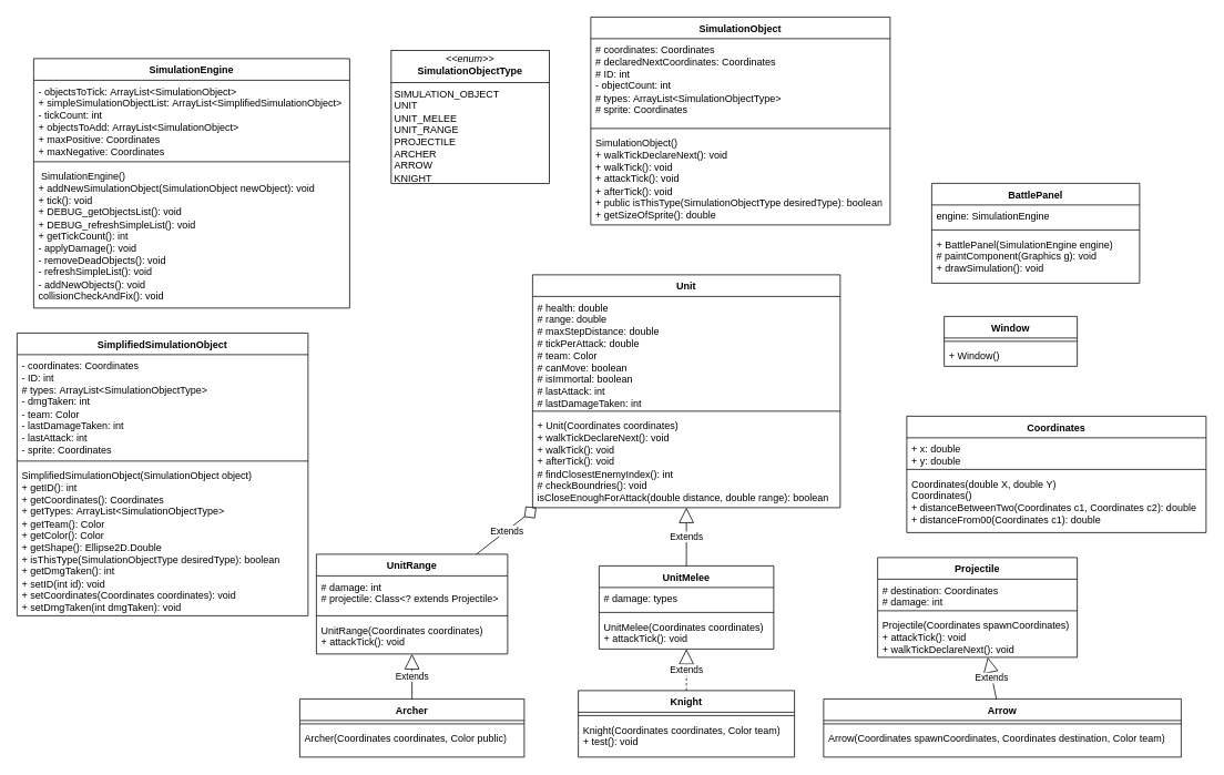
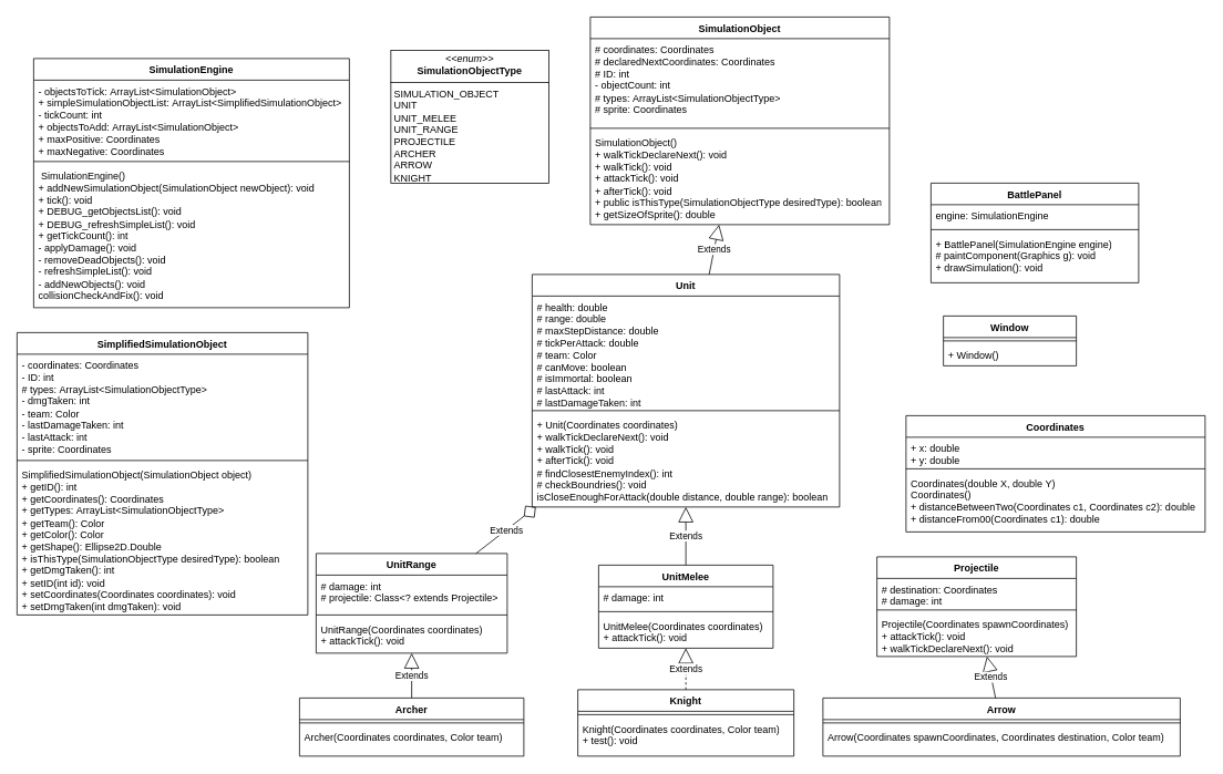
  <mxCell id="0" />
  <mxCell id="1" parent="0" />
  <mxCell id="2" value="SimulationEngine" style="swimlane;fontStyle=1;align=center;verticalAlign=top;childLayout=stackLayout;horizontal=1;startSize=26;horizontalStack=0;resizeParent=1;resizeParentMax=0;resizeLast=0;collapsible=1;marginBottom=0;whiteSpace=wrap;html=1;" parent="1" vertex="1"><mxGeometry x="40" y="70" width="380" height="300" as="geometry"><mxRectangle x="-90" y="120" width="130" height="30" as="alternateBounds" /></mxGeometry></mxCell>
  <mxCell id="3" value="- objectsToTick:&amp;nbsp;ArrayList&amp;lt;SimulationObject&amp;gt;&lt;br&gt;+ simpleSimulationObjectList:&amp;nbsp;ArrayList&amp;lt;SimplifiedSimulationObject&amp;gt;&lt;br&gt;- tickCount: int&lt;br&gt;+ objectsToAdd:&amp;nbsp;ArrayList&amp;lt;SimulationObject&amp;gt;&lt;br&gt;+ maxPositive: Coordinates&lt;br&gt;+ maxNegative: Coordinates&lt;div&gt;&lt;br/&gt;&lt;/div&gt;" style="text;strokeColor=none;fillColor=none;align=left;verticalAlign=top;spacingLeft=4;spacingRight=4;overflow=hidden;rotatable=0;points=[[0,0.5],[1,0.5]];portConstraint=eastwest;whiteSpace=wrap;html=1;" parent="2" vertex="1"><mxGeometry y="26" width="380" height="94" as="geometry" /></mxCell>
  <mxCell id="4" value="" style="line;strokeWidth=1;fillColor=none;align=left;verticalAlign=middle;spacingTop=-1;spacingLeft=3;spacingRight=3;rotatable=0;labelPosition=right;points=[];portConstraint=eastwest;strokeColor=inherit;" parent="2" vertex="1"><mxGeometry y="120" width="380" height="8" as="geometry" /></mxCell>
  <mxCell id="5" value="&amp;nbsp;SimulationEngine()&lt;div&gt;+&amp;nbsp;addNewSimulationObject(SimulationObject newObject): void&lt;br&gt;+ tick(): void&lt;br&gt;+&amp;nbsp;DEBUG_getObjectsList(): void&lt;br&gt;+&amp;nbsp;DEBUG_refreshSimpleList(): void&lt;br&gt;+&amp;nbsp;getTickCount(): int&lt;br&gt;-&amp;nbsp;applyDamage(): void&lt;br&gt;-&amp;nbsp;removeDeadObjects(): void&lt;br&gt;-&amp;nbsp;refreshSimpleList(): void&lt;br&gt;-&amp;nbsp;addNewObjects(): void&lt;br&gt;collisionCheckAndFix(): void&lt;br&gt;&lt;br&gt;&lt;/div&gt;" style="text;strokeColor=none;fillColor=none;align=left;verticalAlign=top;spacingLeft=4;spacingRight=4;overflow=hidden;rotatable=0;points=[[0,0.5],[1,0.5]];portConstraint=eastwest;whiteSpace=wrap;html=1;" parent="2" vertex="1"><mxGeometry y="128" width="380" height="172" as="geometry" /></mxCell>
  <mxCell id="6" value="Coordinates" style="swimlane;fontStyle=1;align=center;verticalAlign=top;childLayout=stackLayout;horizontal=1;startSize=26;horizontalStack=0;resizeParent=1;resizeParentMax=0;resizeLast=0;collapsible=1;marginBottom=0;whiteSpace=wrap;html=1;" parent="1" vertex="1"><mxGeometry x="1090" y="500" width="360" height="140" as="geometry" /></mxCell>
  <mxCell id="7" value="+ x: double&lt;br&gt;+ y: double&lt;div&gt;&lt;br&gt;&lt;/div&gt;" style="text;strokeColor=none;fillColor=none;align=left;verticalAlign=top;spacingLeft=4;spacingRight=4;overflow=hidden;rotatable=0;points=[[0,0.5],[1,0.5]];portConstraint=eastwest;whiteSpace=wrap;html=1;" parent="6" vertex="1"><mxGeometry y="26" width="360" height="34" as="geometry" /></mxCell>
  <mxCell id="8" value="" style="line;strokeWidth=1;fillColor=none;align=left;verticalAlign=middle;spacingTop=-1;spacingLeft=3;spacingRight=3;rotatable=0;labelPosition=right;points=[];portConstraint=eastwest;strokeColor=inherit;" parent="6" vertex="1"><mxGeometry y="60" width="360" height="8" as="geometry" /></mxCell>
  <mxCell id="9" value="Coordinates(double X, double Y)&lt;div&gt;Coordinates()&lt;br&gt;+&amp;nbsp;distanceBetweenTwo(Coordinates c1, Coordinates c2): double&lt;br&gt;+&amp;nbsp;distanceFrom00(Coordinates c1): double&lt;/div&gt;" style="text;strokeColor=none;fillColor=none;align=left;verticalAlign=top;spacingLeft=4;spacingRight=4;overflow=hidden;rotatable=0;points=[[0,0.5],[1,0.5]];portConstraint=eastwest;whiteSpace=wrap;html=1;" parent="6" vertex="1"><mxGeometry y="68" width="360" height="72" as="geometry" /></mxCell>
  <mxCell id="10" value="Archer" style="swimlane;fontStyle=1;align=center;verticalAlign=top;childLayout=stackLayout;horizontal=1;startSize=26;horizontalStack=0;resizeParent=1;resizeParentMax=0;resizeLast=0;collapsible=1;marginBottom=0;whiteSpace=wrap;html=1;" parent="1" vertex="1"><mxGeometry y="840" width="270" height="70" as="geometry" x="360" /></mxCell>
  <mxCell id="11" value="" style="line;strokeWidth=1;fillColor=none;align=left;verticalAlign=middle;spacingTop=-1;spacingLeft=3;spacingRight=3;rotatable=0;labelPosition=right;points=[];portConstraint=eastwest;strokeColor=inherit;" parent="10" vertex="1"><mxGeometry y="26" width="270" height="8" as="geometry" /></mxCell>
- <mxCell id="12" value="Archer(Coordinates coordinates, Color public)" style="text;strokeColor=none;fillColor=none;align=left;verticalAlign=top;spacingLeft=4;spacingRight=4;overflow=hidden;rotatable=0;points=[[0,0.5],[1,0.5]];portConstraint=eastwest;whiteSpace=wrap;html=1;" parent="10" vertex="1"><mxGeometry y="34" width="270" height="36" as="geometry" /></mxCell>
+ <mxCell id="12" value="Archer(Coordinates coordinates, Color team)" style="text;strokeColor=none;fillColor=none;align=left;verticalAlign=top;spacingLeft=4;spacingRight=4;overflow=hidden;rotatable=0;points=[[0,0.5],[1,0.5]];portConstraint=eastwest;whiteSpace=wrap;html=1;" parent="10" vertex="1"><mxGeometry y="34" width="270" height="36" as="geometry" /></mxCell>
  <mxCell id="13" value="BattlePanel" style="swimlane;fontStyle=1;align=center;verticalAlign=top;childLayout=stackLayout;horizontal=1;startSize=26;horizontalStack=0;resizeParent=1;resizeParentMax=0;resizeLast=0;collapsible=1;marginBottom=0;whiteSpace=wrap;html=1;" parent="1" vertex="1"><mxGeometry x="1120" y="220" width="250" height="120" as="geometry" /></mxCell>
  <mxCell id="14" value="engine: SimulationEngine" style="text;strokeColor=none;fillColor=none;align=left;verticalAlign=top;spacingLeft=4;spacingRight=4;overflow=hidden;rotatable=0;points=[[0,0.5],[1,0.5]];portConstraint=eastwest;whiteSpace=wrap;html=1;" parent="13" vertex="1"><mxGeometry y="26" width="250" height="26" as="geometry" /></mxCell>
  <mxCell id="15" value="" style="line;strokeWidth=1;fillColor=none;align=left;verticalAlign=middle;spacingTop=-1;spacingLeft=3;spacingRight=3;rotatable=0;labelPosition=right;points=[];portConstraint=eastwest;strokeColor=inherit;" parent="13" vertex="1"><mxGeometry y="52" width="250" height="8" as="geometry" /></mxCell>
  <mxCell id="16" value="+&amp;nbsp;BattlePanel(SimulationEngine engine)&lt;br&gt;#&amp;nbsp;paintComponent(Graphics g): void&lt;br&gt;+&amp;nbsp;drawSimulation(): void" style="text;strokeColor=none;fillColor=none;align=left;verticalAlign=top;spacingLeft=4;spacingRight=4;overflow=hidden;rotatable=0;points=[[0,0.5],[1,0.5]];portConstraint=eastwest;whiteSpace=wrap;html=1;" parent="13" vertex="1"><mxGeometry y="60" width="250" height="60" as="geometry" /></mxCell>
  <mxCell id="17" value="Arrow" style="swimlane;fontStyle=1;align=center;verticalAlign=top;childLayout=stackLayout;horizontal=1;startSize=26;horizontalStack=0;resizeParent=1;resizeParentMax=0;resizeLast=0;collapsible=1;marginBottom=0;whiteSpace=wrap;html=1;" parent="1" vertex="1"><mxGeometry x="990" y="840" width="430" height="70" as="geometry" /></mxCell>
  <mxCell id="18" value="" style="line;strokeWidth=1;fillColor=none;align=left;verticalAlign=middle;spacingTop=-1;spacingLeft=3;spacingRight=3;rotatable=0;labelPosition=right;points=[];portConstraint=eastwest;strokeColor=inherit;" parent="17" vertex="1"><mxGeometry y="26" width="430" height="8" as="geometry" /></mxCell>
  <mxCell id="19" value="Arrow(Coordinates spawnCoordinates, Coordinates destination, Color team)" style="text;strokeColor=none;fillColor=none;align=left;verticalAlign=top;spacingLeft=4;spacingRight=4;overflow=hidden;rotatable=0;points=[[0,0.5],[1,0.5]];portConstraint=eastwest;whiteSpace=wrap;html=1;" parent="17" vertex="1"><mxGeometry y="34" width="430" height="36" as="geometry" /></mxCell>
  <mxCell id="20" value="Knight" style="swimlane;fontStyle=1;align=center;verticalAlign=top;childLayout=stackLayout;horizontal=1;startSize=26;horizontalStack=0;resizeParent=1;resizeParentMax=0;resizeLast=0;collapsible=1;marginBottom=0;whiteSpace=wrap;html=1;" parent="1" vertex="1"><mxGeometry x="695" y="830" width="260" height="80" as="geometry" /></mxCell>
  <mxCell id="21" value="" style="line;strokeWidth=1;fillColor=none;align=left;verticalAlign=middle;spacingTop=-1;spacingLeft=3;spacingRight=3;rotatable=0;labelPosition=right;points=[];portConstraint=eastwest;strokeColor=inherit;" parent="20" vertex="1"><mxGeometry y="26" width="260" height="8" as="geometry" /></mxCell>
  <mxCell id="22" value="Knight(Coordinates coordinates, Color team)&lt;div&gt;+ test(): void&lt;/div&gt;" style="text;strokeColor=none;fillColor=none;align=left;verticalAlign=top;spacingLeft=4;spacingRight=4;overflow=hidden;rotatable=0;points=[[0,0.5],[1,0.5]];portConstraint=eastwest;whiteSpace=wrap;html=1;" parent="20" vertex="1"><mxGeometry y="34" width="260" height="46" as="geometry" /></mxCell>
  <mxCell id="23" value="SimplifiedSimulationObject" style="swimlane;fontStyle=1;align=center;verticalAlign=top;childLayout=stackLayout;horizontal=1;startSize=26;horizontalStack=0;resizeParent=1;resizeParentMax=0;resizeLast=0;collapsible=1;marginBottom=0;whiteSpace=wrap;html=1;" parent="1" vertex="1"><mxGeometry x="20" y="400" width="350" height="340" as="geometry"><mxRectangle x="-130" y="554" width="180" height="30" as="alternateBounds" /></mxGeometry></mxCell>
  <mxCell id="24" value="- coordinates: Coordinates&lt;div&gt;- ID: int&lt;br&gt;# types:&amp;nbsp;ArrayList&amp;lt;SimulationObjectType&amp;gt;&lt;br&gt;- dmgTaken: int&lt;br&gt;- team: Color&lt;br&gt;- lastDamageTaken: int&lt;br&gt;- lastAttack: int&lt;br&gt;- sprite: Coordinates&lt;br&gt;&lt;br&gt;&lt;/div&gt;" style="text;strokeColor=none;fillColor=none;align=left;verticalAlign=top;spacingLeft=4;spacingRight=4;overflow=hidden;rotatable=0;points=[[0,0.5],[1,0.5]];portConstraint=eastwest;whiteSpace=wrap;html=1;" parent="23" vertex="1"><mxGeometry y="26" width="350" height="124" as="geometry" /></mxCell>
  <mxCell id="25" value="" style="line;strokeWidth=1;fillColor=none;align=left;verticalAlign=middle;spacingTop=-1;spacingLeft=3;spacingRight=3;rotatable=0;labelPosition=right;points=[];portConstraint=eastwest;strokeColor=inherit;" parent="23" vertex="1"><mxGeometry y="150" width="350" height="8" as="geometry" /></mxCell>
  <mxCell id="26" value="SimplifiedSimulationObject(SimulationObject object)&lt;br&gt;+&amp;nbsp;getID(): int&lt;br&gt;+&amp;nbsp;getCoordinates(): Coordinates&lt;br&gt;+ getTypes:&amp;nbsp;ArrayList&amp;lt;SimulationObjectType&amp;gt;&lt;div&gt;+&amp;nbsp;getTeam(): Color&lt;br&gt;+ getColor(): Color&lt;br&gt;+ getShape():&amp;nbsp;Ellipse2D.Double&lt;br&gt;+&amp;nbsp;isThisType(SimulationObjectType desiredType): boolean&lt;br&gt;+ getDmgTaken(): int&lt;br&gt;+ setID(int id): void&lt;br&gt;+&amp;nbsp;setCoordinates(Coordinates coordinates): void&lt;br&gt;+&amp;nbsp;setDmgTaken(int dmgTaken): void&lt;/div&gt;" style="text;strokeColor=none;fillColor=none;align=left;verticalAlign=top;spacingLeft=4;spacingRight=4;overflow=hidden;rotatable=0;points=[[0,0.5],[1,0.5]];portConstraint=eastwest;whiteSpace=wrap;html=1;" parent="23" vertex="1"><mxGeometry y="158" width="350" height="182" as="geometry" /></mxCell>
  <mxCell id="27" value="Projectile" style="swimlane;fontStyle=1;align=center;verticalAlign=top;childLayout=stackLayout;horizontal=1;startSize=26;horizontalStack=0;resizeParent=1;resizeParentMax=0;resizeLast=0;collapsible=1;marginBottom=0;whiteSpace=wrap;html=1;" parent="1" vertex="1"><mxGeometry x="1055" y="670" width="240" height="120" as="geometry" /></mxCell>
  <mxCell id="28" value="# destination: Coordinates&lt;br&gt;# damage: int" style="text;strokeColor=none;fillColor=none;align=left;verticalAlign=top;spacingLeft=4;spacingRight=4;overflow=hidden;rotatable=0;points=[[0,0.5],[1,0.5]];portConstraint=eastwest;whiteSpace=wrap;html=1;" parent="27" vertex="1"><mxGeometry y="26" width="240" height="34" as="geometry" /></mxCell>
  <mxCell id="29" value="" style="line;strokeWidth=1;fillColor=none;align=left;verticalAlign=middle;spacingTop=-1;spacingLeft=3;spacingRight=3;rotatable=0;labelPosition=right;points=[];portConstraint=eastwest;strokeColor=inherit;" parent="27" vertex="1"><mxGeometry y="60" width="240" height="8" as="geometry" /></mxCell>
  <mxCell id="30" value="Projectile(Coordinates spawnCoordinates)&lt;br&gt;+&amp;nbsp;attackTick(): void&lt;br&gt;+&amp;nbsp;walkTickDeclareNext(): void" style="text;strokeColor=none;fillColor=none;align=left;verticalAlign=top;spacingLeft=4;spacingRight=4;overflow=hidden;rotatable=0;points=[[0,0.5],[1,0.5]];portConstraint=eastwest;whiteSpace=wrap;html=1;" parent="27" vertex="1"><mxGeometry y="68" width="240" height="52" as="geometry" /></mxCell>
  <mxCell id="31" value="SimulationObject" style="swimlane;fontStyle=1;align=center;verticalAlign=top;childLayout=stackLayout;horizontal=1;startSize=26;horizontalStack=0;resizeParent=1;resizeParentMax=0;resizeLast=0;collapsible=1;marginBottom=0;whiteSpace=wrap;html=1;" parent="1" vertex="1"><mxGeometry x="710" width="360" height="250" as="geometry" y="20" /></mxCell>
  <mxCell id="32" value="# coordinates: Coordinates&lt;br&gt;# declaredNextCoordinates: Coordinates&lt;br&gt;# ID: int&lt;br&gt;- objectCount: int&lt;br&gt;# types:&amp;nbsp;ArrayList&amp;lt;SimulationObjectType&amp;gt;&lt;br&gt;# sprite: Coordinates&lt;br&gt;&lt;div&gt;&lt;br&gt;&lt;/div&gt;" style="text;strokeColor=none;fillColor=none;align=left;verticalAlign=top;spacingLeft=4;spacingRight=4;overflow=hidden;rotatable=0;points=[[0,0.5],[1,0.5]];portConstraint=eastwest;whiteSpace=wrap;html=1;" parent="31" vertex="1"><mxGeometry y="26" width="360" height="104" as="geometry" /></mxCell>
  <mxCell id="33" value="" style="line;strokeWidth=1;fillColor=none;align=left;verticalAlign=middle;spacingTop=-1;spacingLeft=3;spacingRight=3;rotatable=0;labelPosition=right;points=[];portConstraint=eastwest;strokeColor=inherit;" parent="31" vertex="1"><mxGeometry y="130" width="360" height="8" as="geometry" /></mxCell>
  <mxCell id="34" value="SimulationObject()&lt;div&gt;+ walkTickDeclareNext(): void&lt;br&gt;+ walkTick(): void&lt;br&gt;+ attackTick(): void&lt;br&gt;+ afterTick(): void&lt;br&gt;+ public&amp;nbsp;isThisType(SimulationObjectType desiredType): boolean&lt;br&gt;+&amp;nbsp;getSizeOfSprite(): double&lt;/div&gt;" style="text;strokeColor=none;fillColor=none;align=left;verticalAlign=top;spacingLeft=4;spacingRight=4;overflow=hidden;rotatable=0;points=[[0,0.5],[1,0.5]];portConstraint=eastwest;whiteSpace=wrap;html=1;" parent="31" vertex="1"><mxGeometry y="138" width="360" height="112" as="geometry" /></mxCell>
  <mxCell id="35" value="Unit" style="swimlane;fontStyle=1;align=center;verticalAlign=top;childLayout=stackLayout;horizontal=1;startSize=26;horizontalStack=0;resizeParent=1;resizeParentMax=0;resizeLast=0;collapsible=1;marginBottom=0;whiteSpace=wrap;html=1;" parent="1" vertex="1"><mxGeometry x="640" y="330" width="370" height="280" as="geometry" /></mxCell>
  <mxCell id="36" value="# health: double&lt;br&gt;# range: double&lt;br&gt;# maxStepDistance: double&lt;br&gt;# tickPerAttack: double&lt;br&gt;# team: Color&lt;br&gt;# canMove: boolean&lt;br&gt;# isImmortal: boolean&lt;br&gt;# lastAttack: int&lt;br&gt;# lastDamageTaken: int" style="text;strokeColor=none;fillColor=none;align=left;verticalAlign=top;spacingLeft=4;spacingRight=4;overflow=hidden;rotatable=0;points=[[0,0.5],[1,0.5]];portConstraint=eastwest;whiteSpace=wrap;html=1;" parent="35" vertex="1"><mxGeometry y="26" width="370" height="134" as="geometry" /></mxCell>
  <mxCell id="37" value="" style="line;strokeWidth=1;fillColor=none;align=left;verticalAlign=middle;spacingTop=-1;spacingLeft=3;spacingRight=3;rotatable=0;labelPosition=right;points=[];portConstraint=eastwest;strokeColor=inherit;" parent="35" vertex="1"><mxGeometry y="160" width="370" height="8" as="geometry" /></mxCell>
  <mxCell id="38" value="+&amp;nbsp;Unit(Coordinates coordinates)&lt;br&gt;+&amp;nbsp;walkTickDeclareNext(): void&lt;br&gt;+&amp;nbsp;walkTick(): void&lt;br&gt;+&amp;nbsp;afterTick(): void&lt;br&gt;#&amp;nbsp;findClosestEnemyIndex(): int&lt;div&gt;#&amp;nbsp;checkBoundries(): void&lt;br&gt;isCloseEnoughForAttack(double distance, double range): boolean&lt;br&gt;&lt;/div&gt;" style="text;strokeColor=none;fillColor=none;align=left;verticalAlign=top;spacingLeft=4;spacingRight=4;overflow=hidden;rotatable=0;points=[[0,0.5],[1,0.5]];portConstraint=eastwest;whiteSpace=wrap;html=1;" parent="35" vertex="1"><mxGeometry y="168" width="370" height="112" as="geometry" /></mxCell>
  <mxCell id="39" value="UnitMelee" style="swimlane;fontStyle=1;align=center;verticalAlign=top;childLayout=stackLayout;horizontal=1;startSize=26;horizontalStack=0;resizeParent=1;resizeParentMax=0;resizeLast=0;collapsible=1;marginBottom=0;whiteSpace=wrap;html=1;" parent="1" vertex="1"><mxGeometry x="720" y="680" width="210" height="100" as="geometry" /></mxCell>
- <mxCell id="40" value="# damage: types" style="text;strokeColor=none;fillColor=none;align=left;verticalAlign=top;spacingLeft=4;spacingRight=4;overflow=hidden;rotatable=0;points=[[0,0.5],[1,0.5]];portConstraint=eastwest;whiteSpace=wrap;html=1;" parent="39" vertex="1"><mxGeometry y="26" width="210" height="26" as="geometry" /></mxCell>
+ <mxCell id="40" value="# damage: int" style="text;strokeColor=none;fillColor=none;align=left;verticalAlign=top;spacingLeft=4;spacingRight=4;overflow=hidden;rotatable=0;points=[[0,0.5],[1,0.5]];portConstraint=eastwest;whiteSpace=wrap;html=1;" parent="39" vertex="1"><mxGeometry y="26" width="210" height="26" as="geometry" /></mxCell>
  <mxCell id="41" value="" style="line;strokeWidth=1;fillColor=none;align=left;verticalAlign=middle;spacingTop=-1;spacingLeft=3;spacingRight=3;rotatable=0;labelPosition=right;points=[];portConstraint=eastwest;strokeColor=inherit;" parent="39" vertex="1"><mxGeometry y="52" width="210" height="8" as="geometry" /></mxCell>
  <mxCell id="42" value="UnitMelee(Coordinates coordinates)&lt;br&gt;+&amp;nbsp;attackTick(): void" style="text;strokeColor=none;fillColor=none;align=left;verticalAlign=top;spacingLeft=4;spacingRight=4;overflow=hidden;rotatable=0;points=[[0,0.5],[1,0.5]];portConstraint=eastwest;whiteSpace=wrap;html=1;" parent="39" vertex="1"><mxGeometry y="60" width="210" height="40" as="geometry" /></mxCell>
  <mxCell id="43" value="UnitRange" style="swimlane;fontStyle=1;align=center;verticalAlign=top;childLayout=stackLayout;horizontal=1;startSize=26;horizontalStack=0;resizeParent=1;resizeParentMax=0;resizeLast=0;collapsible=1;marginBottom=0;whiteSpace=wrap;html=1;" parent="1" vertex="1"><mxGeometry x="380" y="666" width="230" height="120" as="geometry" /></mxCell>
  <mxCell id="44" value="# damage: int&lt;div&gt;# projectile:&amp;nbsp;Class&amp;lt;? extends Projectile&amp;gt;&lt;/div&gt;" style="text;strokeColor=none;fillColor=none;align=left;verticalAlign=top;spacingLeft=4;spacingRight=4;overflow=hidden;rotatable=0;points=[[0,0.5],[1,0.5]];portConstraint=eastwest;whiteSpace=wrap;html=1;" parent="43" vertex="1"><mxGeometry y="26" width="230" height="44" as="geometry" /></mxCell>
  <mxCell id="45" value="" style="line;strokeWidth=1;fillColor=none;align=left;verticalAlign=middle;spacingTop=-1;spacingLeft=3;spacingRight=3;rotatable=0;labelPosition=right;points=[];portConstraint=eastwest;strokeColor=inherit;" parent="43" vertex="1"><mxGeometry y="70" width="230" height="8" as="geometry" /></mxCell>
  <mxCell id="46" value="UnitRange(Coordinates coordinates)&lt;br&gt;+&amp;nbsp;attackTick(): void" style="text;strokeColor=none;fillColor=none;align=left;verticalAlign=top;spacingLeft=4;spacingRight=4;overflow=hidden;rotatable=0;points=[[0,0.5],[1,0.5]];portConstraint=eastwest;whiteSpace=wrap;html=1;" parent="43" vertex="1"><mxGeometry y="78" width="230" height="42" as="geometry" /></mxCell>
  <mxCell id="47" value="Window" style="swimlane;fontStyle=1;align=center;verticalAlign=top;childLayout=stackLayout;horizontal=1;startSize=26;horizontalStack=0;resizeParent=1;resizeParentMax=0;resizeLast=0;collapsible=1;marginBottom=0;whiteSpace=wrap;html=1;" parent="1" vertex="1"><mxGeometry x="1135" y="380" width="160" height="60" as="geometry" /></mxCell>
  <mxCell id="48" value="" style="line;strokeWidth=1;fillColor=none;align=left;verticalAlign=middle;spacingTop=-1;spacingLeft=3;spacingRight=3;rotatable=0;labelPosition=right;points=[];portConstraint=eastwest;strokeColor=inherit;" parent="47" vertex="1"><mxGeometry y="26" width="160" height="8" as="geometry" /></mxCell>
  <mxCell id="49" value="+ Window()" style="text;strokeColor=none;fillColor=none;align=left;verticalAlign=top;spacingLeft=4;spacingRight=4;overflow=hidden;rotatable=0;points=[[0,0.5],[1,0.5]];portConstraint=eastwest;whiteSpace=wrap;html=1;" parent="47" vertex="1"><mxGeometry y="34" width="160" height="26" as="geometry" /></mxCell>
  <mxCell id="50" value="Extends" style="endArrow=block;endSize=16;endFill=0;html=1;rounded=0;exitX=0.5;exitY=0;exitDx=0;exitDy=0;" parent="1" source="10" target="46" edge="1"><mxGeometry width="160" relative="1" as="geometry"><mxPoint x="470" y="730" as="sourcePoint" /><mxPoint x="630" y="730" as="targetPoint" /></mxGeometry></mxCell>
  <mxCell id="51" value="Extends" style="endArrow=block;endSize=16;endFill=0;html=1;rounded=0;" parent="1" source="39" target="35" edge="1"><mxGeometry width="160" relative="1" as="geometry"><mxPoint x="690" y="590" as="sourcePoint" /><mxPoint x="850" y="590" as="targetPoint" /></mxGeometry></mxCell>
  <mxCell id="52" value="Extends" style="endArrow=diamond;endSize=16;endFill=0;html=1;rounded=0;" parent="1" source="43" target="35" edge="1"><mxGeometry width="160" relative="1" as="geometry"><mxPoint x="690" y="590" as="sourcePoint" /><mxPoint x="770" y="650" as="targetPoint" /></mxGeometry></mxCell>
  <mxCell id="53" value="Extends" style="endArrow=block;endSize=16;endFill=0;html=1;rounded=0;dashed=1;" parent="1" source="20" target="39" edge="1"><mxGeometry width="160" relative="1" as="geometry"><mxPoint x="690" y="770" as="sourcePoint" /><mxPoint x="850" y="770" as="targetPoint" /></mxGeometry></mxCell>
  <mxCell id="54" value="Extends" style="endArrow=block;endSize=16;endFill=0;html=1;rounded=0;" parent="1" source="17" target="27" edge="1"><mxGeometry width="160" relative="1" as="geometry"><mxPoint x="690" y="690" as="sourcePoint" /><mxPoint x="850" y="690" as="targetPoint" /></mxGeometry></mxCell>
+ <mxCell id="55" value="Extends" style="endArrow=block;endSize=16;endFill=0;html=1;rounded=0;" parent="1" source="35" target="31" edge="1"><mxGeometry width="160" relative="1" as="geometry"><mxPoint x="690" y="510" as="sourcePoint" /><mxPoint x="850" y="510" as="targetPoint" /></mxGeometry></mxCell>
  <mxCell id="56" value="&lt;p style=&quot;margin:0px;margin-top:4px;text-align:center;&quot;&gt;&lt;i&gt;&amp;lt;&amp;lt;enum&amp;gt;&amp;gt;&lt;/i&gt;&lt;br&gt;&lt;b&gt;SimulationObjectType&lt;/b&gt;&lt;/p&gt;&lt;hr size=&quot;1&quot; style=&quot;border-style:solid;&quot;&gt;&lt;p style=&quot;margin:0px;margin-left:4px;&quot;&gt;SIMULATION_OBJECT&lt;br&gt;&lt;span style=&quot;background-color: initial;&quot;&gt;UNIT&lt;/span&gt;&lt;/p&gt;&lt;p style=&quot;margin:0px;margin-left:4px;&quot;&gt;UNIT_MELEE&lt;/p&gt;&lt;p style=&quot;margin:0px;margin-left:4px;&quot;&gt;UNIT_RANGE&lt;/p&gt;&lt;p style=&quot;margin:0px;margin-left:4px;&quot;&gt;PROJECTILE&lt;/p&gt;&lt;p style=&quot;margin:0px;margin-left:4px;&quot;&gt;ARCHER&lt;/p&gt;&lt;p style=&quot;margin:0px;margin-left:4px;&quot;&gt;ARROW&lt;/p&gt;&lt;p style=&quot;margin:0px;margin-left:4px;&quot;&gt;KNIGHT&lt;/p&gt;" style="verticalAlign=top;align=left;overflow=fill;html=1;whiteSpace=wrap;" vertex="1" parent="1"><mxGeometry x="470" y="60" width="190" height="160" as="geometry" /></mxCell>
